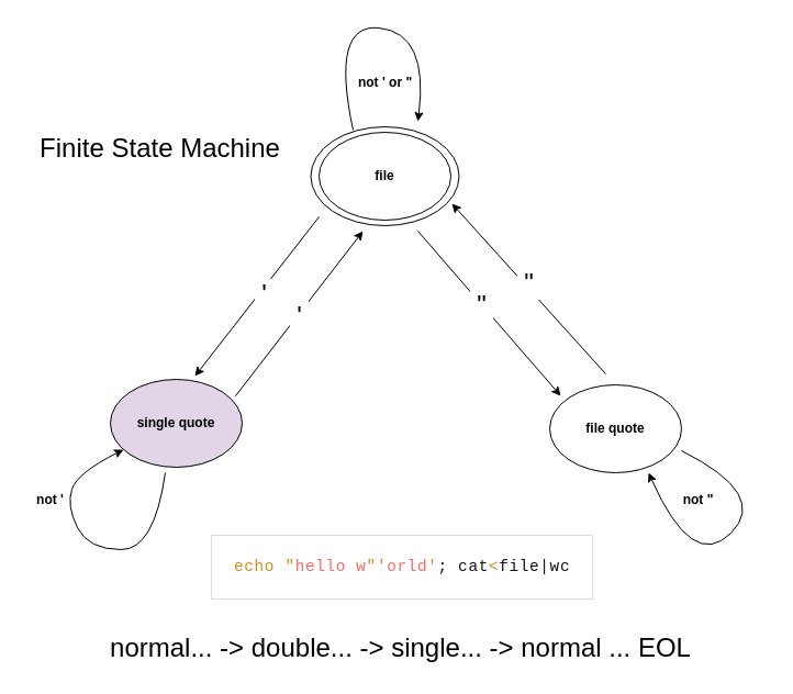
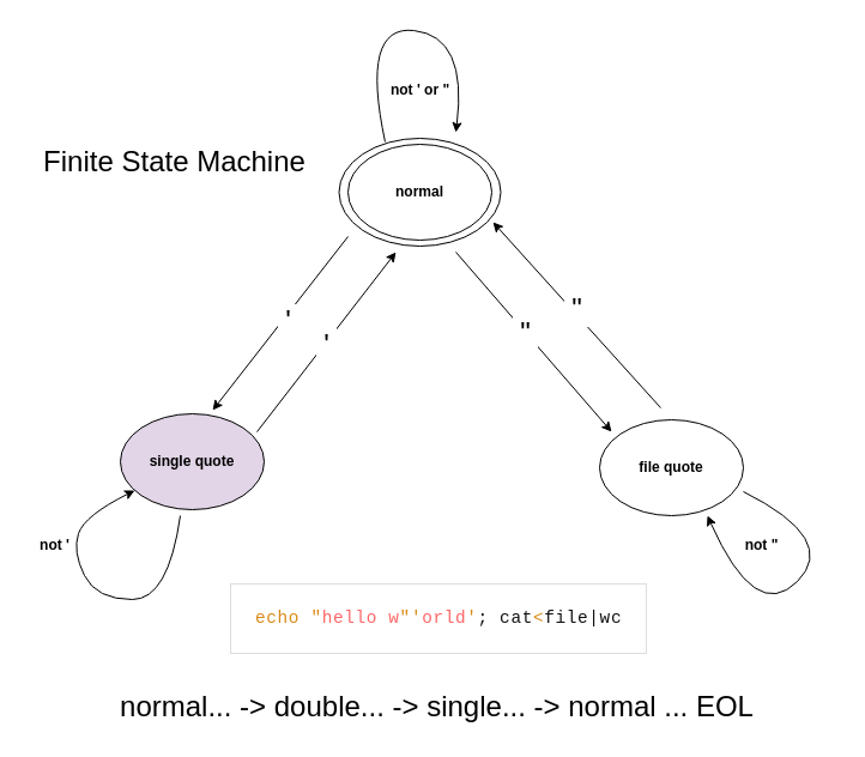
  <mxCell id="0" />
  <mxCell id="1" parent="0" />
- <mxCell id="2" value="file" style="ellipse;whiteSpace=wrap;html=1;fontStyle=1" vertex="1" parent="1"><mxGeometry x="290" y="120" width="120" height="80" as="geometry" /></mxCell>
+ <mxCell id="2" value="normal" style="ellipse;whiteSpace=wrap;html=1;fontStyle=1" vertex="1" parent="1"><mxGeometry x="290" y="120" width="120" height="80" as="geometry" /></mxCell>
  <mxCell id="3" value="file quote" style="ellipse;whiteSpace=wrap;html=1;fontStyle=1;fontSize=12;" vertex="1" parent="1"><mxGeometry x="500" y="350" width="120" height="80" as="geometry" /></mxCell>
  <mxCell id="4" value="single quote" style="ellipse;whiteSpace=wrap;html=1;fontStyle=1;fillColor=#e1d5e7;" vertex="1" parent="1"><mxGeometry x="100" y="345" width="120" height="80" as="geometry" /></mxCell>
  <mxCell id="5" value="" style="endArrow=classic;html=1;rounded=0;fontSize=24;entryX=0.592;entryY=0;entryDx=0;entryDy=0;entryPerimeter=0;" edge="1" parent="1"><mxGeometry width="50" height="50" relative="1" as="geometry"><mxPoint x="290" y="197" as="sourcePoint" /><mxPoint x="177.04" y="342" as="targetPoint" /><Array as="points" /></mxGeometry></mxCell>
  <mxCell id="6" value="&amp;nbsp;'&amp;nbsp;" style="edgeLabel;html=1;align=center;verticalAlign=middle;resizable=0;points=[];fontSize=24;" connectable="0" vertex="1" parent="5"><mxGeometry x="-0.061" y="4" relative="1" as="geometry"><mxPoint x="-1" as="offset" /></mxGeometry></mxCell>
  <mxCell id="7" value="" style="endArrow=classic;html=1;rounded=0;fontSize=24;exitX=0.95;exitY=0.188;exitDx=0;exitDy=0;exitPerimeter=0;" edge="1" parent="1" source="4"><mxGeometry width="50" height="50" relative="1" as="geometry"><mxPoint x="220" y="390" as="sourcePoint" /><mxPoint x="330" y="210" as="targetPoint" /></mxGeometry></mxCell>
  <mxCell id="8" value="&amp;nbsp;'&amp;nbsp;" style="edgeLabel;html=1;align=center;verticalAlign=middle;resizable=0;points=[];fontSize=24;" connectable="0" vertex="1" parent="7"><mxGeometry x="-0.017" y="-1" relative="1" as="geometry"><mxPoint as="offset" /></mxGeometry></mxCell>
  <mxCell id="9" value="" style="endArrow=classic;html=1;rounded=0;fontSize=24;" edge="1" parent="1"><mxGeometry width="50" height="50" relative="1" as="geometry"><mxPoint x="380" y="210" as="sourcePoint" /><mxPoint x="510" y="360" as="targetPoint" /></mxGeometry></mxCell>
  <mxCell id="10" value="&amp;nbsp;&quot;&amp;nbsp;" style="edgeLabel;html=1;align=center;verticalAlign=middle;resizable=0;points=[];fontSize=24;" connectable="0" vertex="1" parent="9"><mxGeometry x="-0.1" y="-1" relative="1" as="geometry"><mxPoint as="offset" /></mxGeometry></mxCell>
  <mxCell id="11" value="" style="endArrow=classic;html=1;rounded=0;fontSize=24;" edge="1" parent="1"><mxGeometry width="50" height="50" relative="1" as="geometry"><mxPoint x="551" y="340" as="sourcePoint" /><mxPoint x="411" y="185" as="targetPoint" /></mxGeometry></mxCell>
  <mxCell id="12" value="&amp;nbsp;&quot;&amp;nbsp;" style="edgeLabel;html=1;align=center;verticalAlign=middle;resizable=0;points=[];fontSize=24;" connectable="0" vertex="1" parent="11"><mxGeometry x="0.032" y="-3" relative="1" as="geometry"><mxPoint as="offset" /></mxGeometry></mxCell>
  <mxCell id="13" value="Finite State Machine" style="text;html=1;resizable=0;autosize=1;align=center;verticalAlign=middle;points=[];fillColor=none;strokeColor=none;rounded=0;labelBackgroundColor=none;strokeWidth=11;fontSize=24;" vertex="1" parent="1"><mxGeometry x="25" y="115" width="240" height="40" as="geometry" /></mxCell>
  <mxCell id="14" value="" style="ellipse;whiteSpace=wrap;html=1;labelBackgroundColor=none;strokeWidth=1;fontSize=24;fillColor=none;fontStyle=1" vertex="1" parent="1"><mxGeometry x="282.5" y="115" width="135" height="90" as="geometry" /></mxCell>
  <mxCell id="15" value="&lt;meta charset=&quot;utf-8&quot;&gt;&lt;pre style=&quot;overflow: auto; font-family: SFMono-Regular, Consolas, &amp;quot;Liberation Mono&amp;quot;, Menlo, monospace; font-size: 0.9rem; border: 1px solid rgb(221, 221, 221); margin: 0px 0px 10px; padding: 20px; color: rgb(17, 17, 17); font-style: normal; font-variant-ligatures: normal; font-variant-caps: normal; font-weight: 400; letter-spacing: 0.64px; orphans: 2; text-align: start; text-indent: 0px; text-transform: none; widows: 2; word-spacing: 0px; -webkit-text-stroke-width: 0px; background-color: rgb(255, 255, 255); text-decoration-thickness: initial; text-decoration-style: initial; text-decoration-color: initial;&quot; data-unlink=&quot;&quot; data-lang=&quot;sh&quot; class=&quot;code lang-sh&quot;&gt;&lt;span style=&quot;color: rgb(216, 138, 23);&quot; class=&quot;synStatement&quot;&gt;echo&lt;/span&gt;&lt;span style=&quot;color: rgb(255, 102, 102);&quot; class=&quot;synConstant&quot;&gt; &lt;/span&gt;&lt;span style=&quot;color: rgb(216, 138, 23);&quot; class=&quot;synStatement&quot;&gt;&quot;&lt;/span&gt;&lt;span style=&quot;color: rgb(255, 102, 102);&quot; class=&quot;synConstant&quot;&gt;hello w&lt;/span&gt;&lt;span style=&quot;color: rgb(216, 138, 23);&quot; class=&quot;synStatement&quot;&gt;&quot;'&lt;/span&gt;&lt;span style=&quot;color: rgb(255, 102, 102);&quot; class=&quot;synConstant&quot;&gt;orld&lt;/span&gt;&lt;span style=&quot;color: rgb(216, 138, 23);&quot; class=&quot;synStatement&quot;&gt;'&lt;/span&gt;; cat&lt;span style=&quot;color: rgb(216, 138, 23);&quot; class=&quot;synStatement&quot;&gt;&amp;lt;&lt;/span&gt;file|wc&#10;&lt;/pre&gt;&lt;br class=&quot;Apple-interchange-newline&quot;&gt;" style="text;whiteSpace=wrap;html=1;fontSize=24;" vertex="1" parent="1"><mxGeometry x="190" y="480" width="380" height="70" as="geometry" /></mxCell>
  <mxCell id="16" value="" style="curved=1;endArrow=classic;html=1;rounded=0;fontSize=24;exitX=0.285;exitY=0.033;exitDx=0;exitDy=0;exitPerimeter=0;" edge="1" parent="1" source="14"><mxGeometry width="50" height="50" relative="1" as="geometry"><mxPoint x="320" y="110" as="sourcePoint" /><mxPoint x="380" y="110" as="targetPoint" /><Array as="points"><mxPoint x="300" y="20" /><mxPoint x="390" y="30" /></Array></mxGeometry></mxCell>
  <mxCell id="17" value="" style="curved=1;endArrow=classic;html=1;rounded=0;fontSize=24;" edge="1" parent="1"><mxGeometry width="50" height="50" relative="1" as="geometry"><mxPoint x="620" y="410" as="sourcePoint" /><mxPoint x="590" y="430" as="targetPoint" /><Array as="points"><mxPoint x="700" y="450" /><mxPoint x="630" y="520" /></Array></mxGeometry></mxCell>
  <mxCell id="18" value="" style="curved=1;endArrow=classic;html=1;rounded=0;fontSize=24;" edge="1" parent="1" target="4"><mxGeometry width="50" height="50" relative="1" as="geometry"><mxPoint x="150" y="430" as="sourcePoint" /><mxPoint x="90" y="480" as="targetPoint" /><Array as="points"><mxPoint x="140" y="500" /><mxPoint x="80" y="500" /><mxPoint x="60" y="460" /><mxPoint x="70" y="430" /></Array></mxGeometry></mxCell>
  <mxCell id="19" value="normal... -&amp;gt; double... -&amp;gt; single... -&amp;gt; normal ... EOL" style="text;html=1;align=center;verticalAlign=middle;resizable=0;points=[];autosize=1;strokeColor=none;fillColor=none;fontSize=24;" vertex="1" parent="1"><mxGeometry x="89" y="570" width="550" height="40" as="geometry" /></mxCell>
  <mxCell id="20" value="not ' or &quot;" style="text;html=1;align=center;verticalAlign=middle;resizable=0;points=[];autosize=1;strokeColor=none;fillColor=none;fontStyle=1;fontSize=12;" vertex="1" parent="1"><mxGeometry x="315" y="60" width="70" height="30" as="geometry" /></mxCell>
  <mxCell id="21" value="not &quot;" style="text;html=1;align=center;verticalAlign=middle;resizable=0;points=[];autosize=1;strokeColor=none;fillColor=none;fontStyle=1;fontSize=12;" vertex="1" parent="1"><mxGeometry x="610" y="440" width="50" height="30" as="geometry" /></mxCell>
  <mxCell id="22" value="not '" style="text;html=1;align=center;verticalAlign=middle;resizable=0;points=[];autosize=1;strokeColor=none;fillColor=none;fontStyle=1;fontSize=12;" vertex="1" parent="1"><mxGeometry x="20" y="440" width="50" height="30" as="geometry" /></mxCell>
